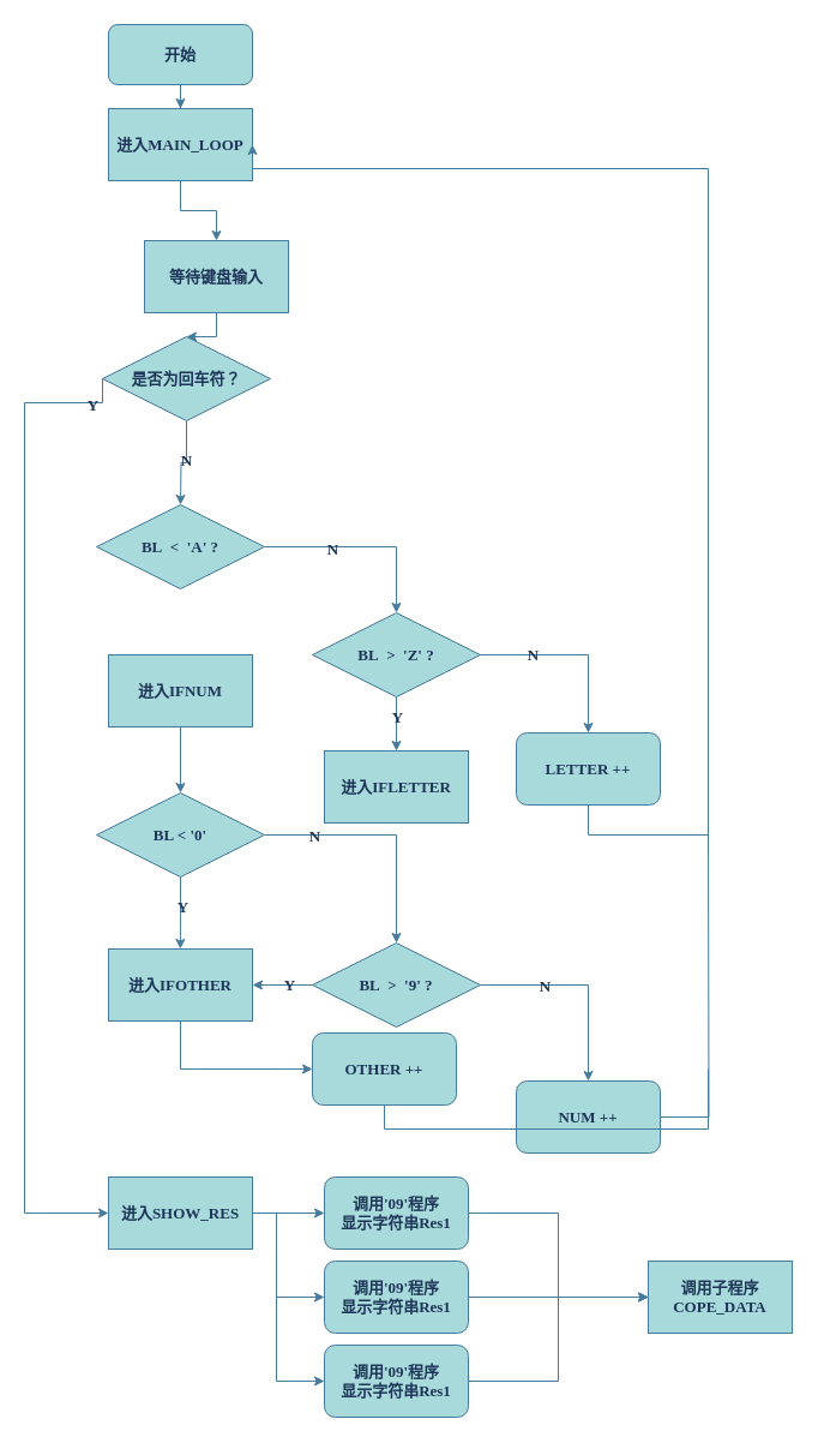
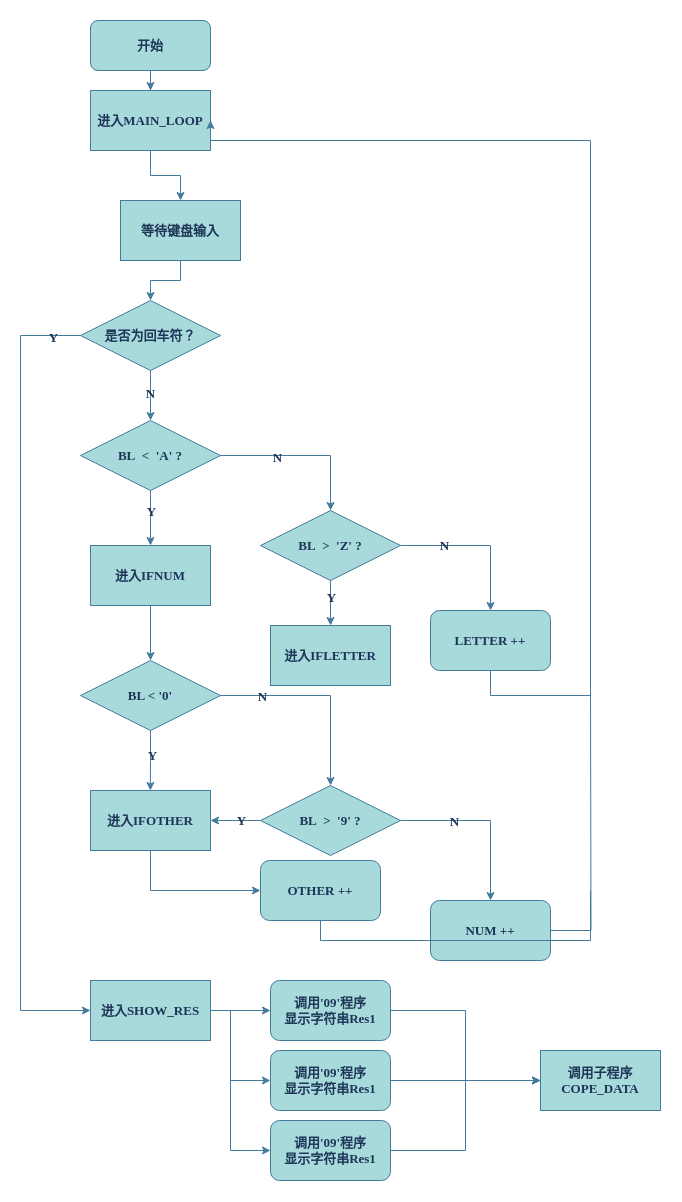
  <mxCell id="0" />
  <mxCell id="1" parent="0" />
  <mxCell id="2" value="" style="edgeStyle=orthogonalEdgeStyle;rounded=0;orthogonalLoop=1;jettySize=auto;html=1;fontFamily=Times New Roman;fontStyle=1;fontSize=13;labelBackgroundColor=none;strokeColor=#457B9D;fontColor=default;labelBorderColor=none;" edge="1" parent="1" source="3" target="5"><mxGeometry relative="1" as="geometry" /></mxCell>
  <mxCell id="3" value="开始" style="rounded=1;whiteSpace=wrap;html=1;fontFamily=Times New Roman;fontStyle=1;fontSize=13;labelBackgroundColor=none;fillColor=#A8DADC;strokeColor=#457B9D;fontColor=#1D3557;labelBorderColor=none;" vertex="1" parent="1"><mxGeometry x="90" y="20" width="120" height="50" as="geometry" /></mxCell>
  <mxCell id="4" value="" style="edgeStyle=orthogonalEdgeStyle;rounded=0;orthogonalLoop=1;jettySize=auto;html=1;fontFamily=Times New Roman;fontStyle=1;fontSize=13;labelBackgroundColor=none;strokeColor=#457B9D;fontColor=default;labelBorderColor=none;" edge="1" parent="1" source="5" target="7"><mxGeometry relative="1" as="geometry" /></mxCell>
  <mxCell id="5" value="进入MAIN_LOOP" style="rounded=0;whiteSpace=wrap;html=1;fontFamily=Times New Roman;fontStyle=1;fontSize=13;labelBackgroundColor=none;fillColor=#A8DADC;strokeColor=#457B9D;fontColor=#1D3557;labelBorderColor=none;" vertex="1" parent="1"><mxGeometry x="90" y="90" width="120" height="60" as="geometry" /></mxCell>
  <mxCell id="6" value="" style="edgeStyle=orthogonalEdgeStyle;rounded=0;orthogonalLoop=1;jettySize=auto;html=1;fontFamily=Times New Roman;fontStyle=1;fontSize=13;labelBackgroundColor=none;strokeColor=#457B9D;fontColor=default;labelBorderColor=none;" edge="1" parent="1" source="7" target="12"><mxGeometry relative="1" as="geometry" /></mxCell>
  <mxCell id="7" value="等待键盘输入" style="rounded=0;whiteSpace=wrap;html=1;fontFamily=Times New Roman;fontStyle=1;fontSize=13;labelBackgroundColor=none;fillColor=#A8DADC;strokeColor=#457B9D;fontColor=#1D3557;labelBorderColor=none;" vertex="1" parent="1"><mxGeometry x="120" y="200" width="120" height="60" as="geometry" /></mxCell>
  <mxCell id="8" value="" style="edgeStyle=orthogonalEdgeStyle;rounded=0;orthogonalLoop=1;jettySize=auto;html=1;fontFamily=Times New Roman;fontStyle=1;fontSize=13;labelBackgroundColor=none;strokeColor=#457B9D;fontColor=default;labelBorderColor=none;" edge="1" parent="1" source="12"><mxGeometry relative="1" as="geometry"><mxPoint x="150" y="420" as="targetPoint" /></mxGeometry></mxCell>
  <mxCell id="9" value="N" style="edgeLabel;html=1;align=center;verticalAlign=middle;resizable=0;points=[];fontFamily=Times New Roman;fontStyle=1;fontSize=13;labelBackgroundColor=none;fontColor=#1D3557;labelBorderColor=none;" vertex="1" connectable="0" parent="8"><mxGeometry x="-0.144" y="-1" relative="1" as="geometry"><mxPoint as="offset" /></mxGeometry></mxCell>
  <mxCell id="10" style="edgeStyle=orthogonalEdgeStyle;rounded=0;orthogonalLoop=1;jettySize=auto;html=1;exitX=0;exitY=0.5;exitDx=0;exitDy=0;entryX=0;entryY=0.5;entryDx=0;entryDy=0;fontFamily=Times New Roman;fontStyle=1;fontSize=13;labelBackgroundColor=none;strokeColor=#457B9D;fontColor=default;labelBorderColor=none;" edge="1" parent="1" source="12" target="46"><mxGeometry relative="1" as="geometry"><Array as="points"><mxPoint x="20" y="335" /><mxPoint x="20" y="1010" /></Array></mxGeometry></mxCell>
  <mxCell id="11" value="Y" style="edgeLabel;html=1;align=center;verticalAlign=middle;resizable=0;points=[];fontFamily=Times New Roman;fontStyle=1;fontSize=13;labelBackgroundColor=none;fontColor=#1D3557;labelBorderColor=none;" vertex="1" connectable="0" parent="10"><mxGeometry x="-0.93" y="1" relative="1" as="geometry"><mxPoint as="offset" /></mxGeometry></mxCell>
- <mxCell id="12" value="是否为回车符？" style="rhombus;whiteSpace=wrap;html=1;rounded=0;fontFamily=Times New Roman;fontStyle=1;fontSize=13;labelBackgroundColor=none;fillColor=#A8DADC;strokeColor=#457B9D;fontColor=#1D3557;labelBorderColor=none;" vertex="1" parent="1"><mxGeometry x="85" y="280" width="140" height="70" as="geometry" /></mxCell>
+ <mxCell id="12" value="是否为回车符？" style="rhombus;whiteSpace=wrap;html=1;rounded=0;fontFamily=Times New Roman;fontStyle=1;fontSize=13;labelBackgroundColor=none;fillColor=#A8DADC;strokeColor=#457B9D;fontColor=#1D3557;labelBorderColor=none;" vertex="1" parent="1"><mxGeometry x="80" y="300" width="140" height="70" as="geometry" /></mxCell>
+ <mxCell id="13" value="" style="edgeStyle=orthogonalEdgeStyle;rounded=0;orthogonalLoop=1;jettySize=auto;html=1;fontFamily=Times New Roman;fontStyle=1;fontSize=13;labelBackgroundColor=none;strokeColor=#457B9D;fontColor=default;labelBorderColor=none;" edge="1" parent="1" source="17" target="19"><mxGeometry relative="1" as="geometry" /></mxCell>
+ <mxCell id="14" value="Y" style="edgeLabel;html=1;align=center;verticalAlign=middle;resizable=0;points=[];fontFamily=Times New Roman;fontStyle=1;fontSize=13;labelBackgroundColor=none;fontColor=#1D3557;labelBorderColor=none;" vertex="1" connectable="0" parent="13"><mxGeometry x="-0.28" relative="1" as="geometry"><mxPoint as="offset" /></mxGeometry></mxCell>
  <mxCell id="15" style="edgeStyle=orthogonalEdgeStyle;rounded=0;orthogonalLoop=1;jettySize=auto;html=1;entryX=0.5;entryY=0;entryDx=0;entryDy=0;fontFamily=Times New Roman;fontStyle=1;fontSize=13;labelBackgroundColor=none;strokeColor=#457B9D;fontColor=default;labelBorderColor=none;" edge="1" parent="1" source="17" target="24"><mxGeometry relative="1" as="geometry" /></mxCell>
  <mxCell id="16" value="N" style="edgeLabel;html=1;align=center;verticalAlign=middle;resizable=0;points=[];fontFamily=Times New Roman;fontStyle=1;fontSize=13;labelBackgroundColor=none;fontColor=#1D3557;labelBorderColor=none;" vertex="1" connectable="0" parent="15"><mxGeometry x="-0.324" y="-1" relative="1" as="geometry"><mxPoint as="offset" /></mxGeometry></mxCell>
  <mxCell id="17" value="BL&amp;nbsp; &amp;lt;&amp;nbsp; 'A' ?" style="rhombus;whiteSpace=wrap;html=1;rounded=0;fontFamily=Times New Roman;fontStyle=1;fontSize=13;labelBackgroundColor=none;fillColor=#A8DADC;strokeColor=#457B9D;fontColor=#1D3557;labelBorderColor=none;" vertex="1" parent="1"><mxGeometry x="80" y="420" width="140" height="70" as="geometry" /></mxCell>
  <mxCell id="18" style="edgeStyle=orthogonalEdgeStyle;rounded=0;orthogonalLoop=1;jettySize=auto;html=1;fontFamily=Times New Roman;fontStyle=1;fontSize=13;labelBackgroundColor=none;strokeColor=#457B9D;fontColor=default;labelBorderColor=none;" edge="1" parent="1" source="19"><mxGeometry relative="1" as="geometry"><mxPoint x="150" y="660" as="targetPoint" /></mxGeometry></mxCell>
  <mxCell id="19" value="进入IFNUM" style="whiteSpace=wrap;html=1;rounded=0;fontFamily=Times New Roman;fontStyle=1;fontSize=13;labelBackgroundColor=none;fillColor=#A8DADC;strokeColor=#457B9D;fontColor=#1D3557;labelBorderColor=none;" vertex="1" parent="1"><mxGeometry x="90" y="545" width="120" height="60" as="geometry" /></mxCell>
  <mxCell id="20" value="" style="edgeStyle=orthogonalEdgeStyle;rounded=0;orthogonalLoop=1;jettySize=auto;html=1;fontFamily=Times New Roman;fontStyle=1;fontSize=13;labelBackgroundColor=none;strokeColor=#457B9D;fontColor=default;labelBorderColor=none;" edge="1" parent="1" source="24" target="25"><mxGeometry relative="1" as="geometry" /></mxCell>
  <mxCell id="21" value="Y" style="edgeLabel;html=1;align=center;verticalAlign=middle;resizable=0;points=[];fontFamily=Times New Roman;fontStyle=1;fontSize=13;labelBackgroundColor=none;fontColor=#1D3557;labelBorderColor=none;" vertex="1" connectable="0" parent="20"><mxGeometry x="-0.307" relative="1" as="geometry"><mxPoint as="offset" /></mxGeometry></mxCell>
  <mxCell id="22" style="edgeStyle=orthogonalEdgeStyle;rounded=0;orthogonalLoop=1;jettySize=auto;html=1;entryX=0.5;entryY=0;entryDx=0;entryDy=0;fontFamily=Times New Roman;fontStyle=1;fontSize=13;labelBackgroundColor=none;strokeColor=#457B9D;fontColor=default;labelBorderColor=none;" edge="1" parent="1" source="24" target="32"><mxGeometry relative="1" as="geometry"><mxPoint x="490" y="625" as="targetPoint" /></mxGeometry></mxCell>
  <mxCell id="23" value="N" style="edgeLabel;html=1;align=center;verticalAlign=middle;resizable=0;points=[];fontFamily=Times New Roman;fontStyle=1;fontSize=13;labelBackgroundColor=none;fontColor=#1D3557;labelBorderColor=none;" vertex="1" connectable="0" parent="22"><mxGeometry x="-0.445" y="1" relative="1" as="geometry"><mxPoint as="offset" /></mxGeometry></mxCell>
  <mxCell id="24" value="BL&amp;nbsp; &amp;gt;&amp;nbsp; 'Z' ?" style="rhombus;whiteSpace=wrap;html=1;rounded=0;fontFamily=Times New Roman;fontStyle=1;fontSize=13;labelBackgroundColor=none;fillColor=#A8DADC;strokeColor=#457B9D;fontColor=#1D3557;labelBorderColor=none;" vertex="1" parent="1"><mxGeometry x="260" y="510" width="140" height="70" as="geometry" /></mxCell>
  <mxCell id="25" value="进入IFLETTER" style="whiteSpace=wrap;html=1;rounded=0;fontFamily=Times New Roman;fontStyle=1;fontSize=13;labelBackgroundColor=none;fillColor=#A8DADC;strokeColor=#457B9D;fontColor=#1D3557;labelBorderColor=none;" vertex="1" parent="1"><mxGeometry x="270" y="625" width="120" height="60" as="geometry" /></mxCell>
  <mxCell id="26" style="edgeStyle=orthogonalEdgeStyle;rounded=0;orthogonalLoop=1;jettySize=auto;html=1;exitX=0.5;exitY=1;exitDx=0;exitDy=0;fontFamily=Times New Roman;fontStyle=1;fontSize=13;labelBackgroundColor=none;strokeColor=#457B9D;fontColor=default;labelBorderColor=none;" edge="1" parent="1" source="30"><mxGeometry relative="1" as="geometry"><mxPoint x="149.857" y="790" as="targetPoint" /></mxGeometry></mxCell>
  <mxCell id="27" value="Y" style="edgeLabel;html=1;align=center;verticalAlign=middle;resizable=0;points=[];fontFamily=Times New Roman;fontStyle=1;fontSize=13;labelBackgroundColor=none;fontColor=#1D3557;labelBorderColor=none;" vertex="1" connectable="0" parent="26"><mxGeometry x="-0.21" y="1" relative="1" as="geometry"><mxPoint as="offset" /></mxGeometry></mxCell>
  <mxCell id="28" style="edgeStyle=orthogonalEdgeStyle;rounded=0;orthogonalLoop=1;jettySize=auto;html=1;exitX=1;exitY=0.5;exitDx=0;exitDy=0;entryX=0.5;entryY=0;entryDx=0;entryDy=0;fontFamily=Times New Roman;fontStyle=1;fontSize=13;labelBackgroundColor=none;strokeColor=#457B9D;fontColor=default;labelBorderColor=none;" edge="1" parent="1" source="30" target="39"><mxGeometry relative="1" as="geometry"><mxPoint x="330" y="780" as="targetPoint" /><mxPoint x="240" y="695" as="sourcePoint" /></mxGeometry></mxCell>
  <mxCell id="29" value="N" style="edgeLabel;html=1;align=center;verticalAlign=middle;resizable=0;points=[];fontFamily=Times New Roman;fontStyle=1;fontSize=13;labelBackgroundColor=none;fontColor=#1D3557;labelBorderColor=none;" vertex="1" connectable="0" parent="28"><mxGeometry x="-0.588" relative="1" as="geometry"><mxPoint as="offset" /></mxGeometry></mxCell>
  <mxCell id="30" value="BL &amp;lt; '0'" style="rhombus;whiteSpace=wrap;html=1;rounded=0;fontFamily=Times New Roman;fontStyle=1;fontSize=13;labelBackgroundColor=none;fillColor=#A8DADC;strokeColor=#457B9D;fontColor=#1D3557;labelBorderColor=none;" vertex="1" parent="1"><mxGeometry x="80" y="660" width="140" height="70" as="geometry" /></mxCell>
  <mxCell id="31" style="edgeStyle=orthogonalEdgeStyle;rounded=0;orthogonalLoop=1;jettySize=auto;html=1;entryX=1;entryY=0.5;entryDx=0;entryDy=0;fontFamily=Times New Roman;fontStyle=1;fontSize=13;labelBackgroundColor=none;strokeColor=#457B9D;fontColor=default;labelBorderColor=none;" edge="1" parent="1" source="32" target="5"><mxGeometry relative="1" as="geometry"><Array as="points"><mxPoint x="590" y="695" /><mxPoint x="590" y="140" /></Array></mxGeometry></mxCell>
  <mxCell id="32" value="LETTER ++" style="rounded=1;whiteSpace=wrap;html=1;fontFamily=Times New Roman;fontStyle=1;fontSize=13;labelBackgroundColor=none;fillColor=#A8DADC;strokeColor=#457B9D;fontColor=#1D3557;labelBorderColor=none;" vertex="1" parent="1"><mxGeometry x="430" y="610" width="120" height="60" as="geometry" /></mxCell>
  <mxCell id="33" style="edgeStyle=orthogonalEdgeStyle;rounded=0;orthogonalLoop=1;jettySize=auto;html=1;exitX=0.5;exitY=1;exitDx=0;exitDy=0;entryX=0;entryY=0.5;entryDx=0;entryDy=0;fontFamily=Times New Roman;fontStyle=1;fontSize=13;labelBackgroundColor=none;strokeColor=#457B9D;fontColor=default;labelBorderColor=none;" edge="1" parent="1" source="34" target="43"><mxGeometry relative="1" as="geometry"><mxPoint x="420" y="950" as="targetPoint" /><Array as="points"><mxPoint x="150" y="890" /></Array></mxGeometry></mxCell>
  <mxCell id="34" value="进入IFOTHER" style="whiteSpace=wrap;html=1;rounded=0;fontFamily=Times New Roman;fontStyle=1;fontSize=13;labelBackgroundColor=none;fillColor=#A8DADC;strokeColor=#457B9D;fontColor=#1D3557;labelBorderColor=none;" vertex="1" parent="1"><mxGeometry x="90" y="790" width="120" height="60" as="geometry" /></mxCell>
  <mxCell id="35" style="edgeStyle=orthogonalEdgeStyle;rounded=0;orthogonalLoop=1;jettySize=auto;html=1;exitX=0;exitY=0.5;exitDx=0;exitDy=0;entryX=1;entryY=0.5;entryDx=0;entryDy=0;fontFamily=Times New Roman;fontStyle=1;fontSize=13;labelBackgroundColor=none;strokeColor=#457B9D;fontColor=default;labelBorderColor=none;" edge="1" parent="1" source="39" target="34"><mxGeometry relative="1" as="geometry" /></mxCell>
  <mxCell id="36" value="Y" style="edgeLabel;html=1;align=center;verticalAlign=middle;resizable=0;points=[];fontFamily=Times New Roman;fontStyle=1;fontSize=13;labelBackgroundColor=none;fontColor=#1D3557;labelBorderColor=none;" vertex="1" connectable="0" parent="35"><mxGeometry x="-0.192" y="-1" relative="1" as="geometry"><mxPoint as="offset" /></mxGeometry></mxCell>
  <mxCell id="37" style="edgeStyle=orthogonalEdgeStyle;rounded=0;orthogonalLoop=1;jettySize=auto;html=1;exitX=1;exitY=0.5;exitDx=0;exitDy=0;fontFamily=Times New Roman;fontStyle=1;fontSize=13;labelBackgroundColor=none;strokeColor=#457B9D;fontColor=default;labelBorderColor=none;" edge="1" parent="1" source="39" target="41"><mxGeometry relative="1" as="geometry" /></mxCell>
  <mxCell id="38" value="N" style="edgeLabel;html=1;align=center;verticalAlign=middle;resizable=0;points=[];fontFamily=Times New Roman;fontStyle=1;fontSize=13;labelBackgroundColor=none;fontColor=#1D3557;labelBorderColor=none;" vertex="1" connectable="0" parent="37"><mxGeometry x="-0.375" relative="1" as="geometry"><mxPoint as="offset" /></mxGeometry></mxCell>
  <mxCell id="39" value="BL&amp;nbsp; &amp;gt;&amp;nbsp; '9' ?" style="rhombus;whiteSpace=wrap;html=1;rounded=0;fontFamily=Times New Roman;fontStyle=1;fontSize=13;labelBackgroundColor=none;fillColor=#A8DADC;strokeColor=#457B9D;fontColor=#1D3557;labelBorderColor=none;" vertex="1" parent="1"><mxGeometry x="260" y="785" width="140" height="70" as="geometry" /></mxCell>
  <mxCell id="40" style="edgeStyle=orthogonalEdgeStyle;rounded=0;orthogonalLoop=1;jettySize=auto;html=1;endArrow=none;endFill=0;fontFamily=Times New Roman;fontStyle=1;fontSize=13;labelBackgroundColor=none;strokeColor=#457B9D;fontColor=default;labelBorderColor=none;" edge="1" parent="1" source="41"><mxGeometry relative="1" as="geometry"><mxPoint x="590" y="690" as="targetPoint" /></mxGeometry></mxCell>
  <mxCell id="41" value="NUM ++" style="rounded=1;whiteSpace=wrap;html=1;fontFamily=Times New Roman;fontStyle=1;fontSize=13;labelBackgroundColor=none;fillColor=#A8DADC;strokeColor=#457B9D;fontColor=#1D3557;labelBorderColor=none;" vertex="1" parent="1"><mxGeometry x="430" y="900" width="120" height="60" as="geometry" /></mxCell>
  <mxCell id="42" style="edgeStyle=orthogonalEdgeStyle;rounded=0;orthogonalLoop=1;jettySize=auto;html=1;exitX=0.5;exitY=1;exitDx=0;exitDy=0;endArrow=none;endFill=0;fontFamily=Times New Roman;fontStyle=1;fontSize=13;labelBackgroundColor=none;strokeColor=#457B9D;fontColor=default;labelBorderColor=none;" edge="1" parent="1" source="43"><mxGeometry relative="1" as="geometry"><mxPoint x="590" y="890" as="targetPoint" /><Array as="points"><mxPoint x="320" y="940" /><mxPoint x="590" y="940" /></Array></mxGeometry></mxCell>
  <mxCell id="43" value="OTHER ++" style="rounded=1;whiteSpace=wrap;html=1;fontFamily=Times New Roman;fontStyle=1;fontSize=13;labelBackgroundColor=none;fillColor=#A8DADC;strokeColor=#457B9D;fontColor=#1D3557;labelBorderColor=none;" vertex="1" parent="1"><mxGeometry x="260" y="860" width="120" height="60" as="geometry" /></mxCell>
  <mxCell id="44" style="edgeStyle=orthogonalEdgeStyle;rounded=0;orthogonalLoop=1;jettySize=auto;html=1;exitX=1;exitY=0.5;exitDx=0;exitDy=0;entryX=0;entryY=0.5;entryDx=0;entryDy=0;fontFamily=Times New Roman;fontStyle=1;fontSize=13;labelBackgroundColor=none;strokeColor=#457B9D;fontColor=default;labelBorderColor=none;" edge="1" parent="1" source="46" target="48"><mxGeometry relative="1" as="geometry" /></mxCell>
  <mxCell id="45" style="edgeStyle=orthogonalEdgeStyle;rounded=0;orthogonalLoop=1;jettySize=auto;html=1;exitX=1;exitY=0.5;exitDx=0;exitDy=0;fontFamily=Times New Roman;fontStyle=1;fontSize=13;labelBackgroundColor=none;strokeColor=#457B9D;fontColor=default;labelBorderColor=none;" edge="1" parent="1"><mxGeometry relative="1" as="geometry"><mxPoint x="270" y="1080" as="targetPoint" /><mxPoint x="210" y="1000" as="sourcePoint" /><Array as="points"><mxPoint x="210" y="1010" /><mxPoint x="230" y="1010" /><mxPoint x="230" y="1080" /></Array></mxGeometry></mxCell>
  <mxCell id="46" value="进入SHOW_RES" style="rounded=0;whiteSpace=wrap;html=1;fontFamily=Times New Roman;fontStyle=1;fontSize=13;labelBackgroundColor=none;fillColor=#A8DADC;strokeColor=#457B9D;fontColor=#1D3557;labelBorderColor=none;" vertex="1" parent="1"><mxGeometry x="90" y="980" width="120" height="60" as="geometry" /></mxCell>
  <mxCell id="47" style="edgeStyle=orthogonalEdgeStyle;rounded=0;orthogonalLoop=1;jettySize=auto;html=1;exitX=1;exitY=0.5;exitDx=0;exitDy=0;entryX=0;entryY=0.5;entryDx=0;entryDy=0;fontFamily=Times New Roman;fontStyle=1;fontSize=13;labelBackgroundColor=none;strokeColor=#457B9D;fontColor=default;labelBorderColor=none;" edge="1" parent="1" source="48" target="49"><mxGeometry relative="1" as="geometry" /></mxCell>
  <mxCell id="48" value="调用'09'程序&lt;br style=&quot;font-size: 13px;&quot;&gt;显示字符串Res1" style="rounded=1;whiteSpace=wrap;html=1;fontFamily=Times New Roman;fontStyle=1;fontSize=13;labelBackgroundColor=none;fillColor=#A8DADC;strokeColor=#457B9D;fontColor=#1D3557;labelBorderColor=none;" vertex="1" parent="1"><mxGeometry x="270" y="980" width="120" height="60" as="geometry" /></mxCell>
  <mxCell id="49" value="调用子程序COPE_DATA" style="rounded=0;whiteSpace=wrap;html=1;fontFamily=Times New Roman;fontStyle=1;fontSize=13;labelBackgroundColor=none;fillColor=#A8DADC;strokeColor=#457B9D;fontColor=#1D3557;labelBorderColor=none;" vertex="1" parent="1"><mxGeometry x="540" y="1050" width="120" height="60" as="geometry" /></mxCell>
  <mxCell id="50" style="edgeStyle=orthogonalEdgeStyle;rounded=0;orthogonalLoop=1;jettySize=auto;html=1;fontFamily=Times New Roman;fontStyle=1;fontSize=13;labelBackgroundColor=none;strokeColor=#457B9D;fontColor=default;labelBorderColor=none;" edge="1" parent="1"><mxGeometry relative="1" as="geometry"><mxPoint x="270" y="1149.97" as="targetPoint" /><mxPoint x="210" y="1040" as="sourcePoint" /><Array as="points"><mxPoint x="210" y="1010" /><mxPoint x="230" y="1010" /><mxPoint x="230" y="1150" /></Array></mxGeometry></mxCell>
  <mxCell id="51" style="edgeStyle=orthogonalEdgeStyle;rounded=0;orthogonalLoop=1;jettySize=auto;html=1;exitX=1;exitY=0.5;exitDx=0;exitDy=0;fontFamily=Times New Roman;fontStyle=1;fontSize=13;labelBackgroundColor=none;strokeColor=#457B9D;fontColor=default;labelBorderColor=none;" edge="1" parent="1" source="52" target="49"><mxGeometry relative="1" as="geometry" /></mxCell>
  <mxCell id="52" value="调用'09'程序&lt;br style=&quot;font-size: 13px;&quot;&gt;显示字符串Res1" style="rounded=1;whiteSpace=wrap;html=1;fontFamily=Times New Roman;fontStyle=1;fontSize=13;labelBackgroundColor=none;fillColor=#A8DADC;strokeColor=#457B9D;fontColor=#1D3557;labelBorderColor=none;" vertex="1" parent="1"><mxGeometry x="270" y="1050" width="120" height="60" as="geometry" /></mxCell>
  <mxCell id="53" style="edgeStyle=orthogonalEdgeStyle;rounded=0;orthogonalLoop=1;jettySize=auto;html=1;exitX=1;exitY=0.5;exitDx=0;exitDy=0;fontFamily=Times New Roman;fontStyle=1;fontSize=13;labelBackgroundColor=none;strokeColor=#457B9D;fontColor=default;labelBorderColor=none;" edge="1" parent="1"><mxGeometry relative="1" as="geometry"><mxPoint x="540" y="1080" as="targetPoint" /><mxPoint x="385" y="1150" as="sourcePoint" /><Array as="points"><mxPoint x="465" y="1150" /><mxPoint x="465" y="1080" /></Array></mxGeometry></mxCell>
  <mxCell id="54" value="调用'09'程序&lt;br style=&quot;font-size: 13px;&quot;&gt;显示字符串Res1" style="rounded=1;whiteSpace=wrap;html=1;fontFamily=Times New Roman;fontStyle=1;fontSize=13;labelBackgroundColor=none;fillColor=#A8DADC;strokeColor=#457B9D;fontColor=#1D3557;labelBorderColor=none;" vertex="1" parent="1"><mxGeometry x="270" y="1120" width="120" height="60" as="geometry" /></mxCell>
